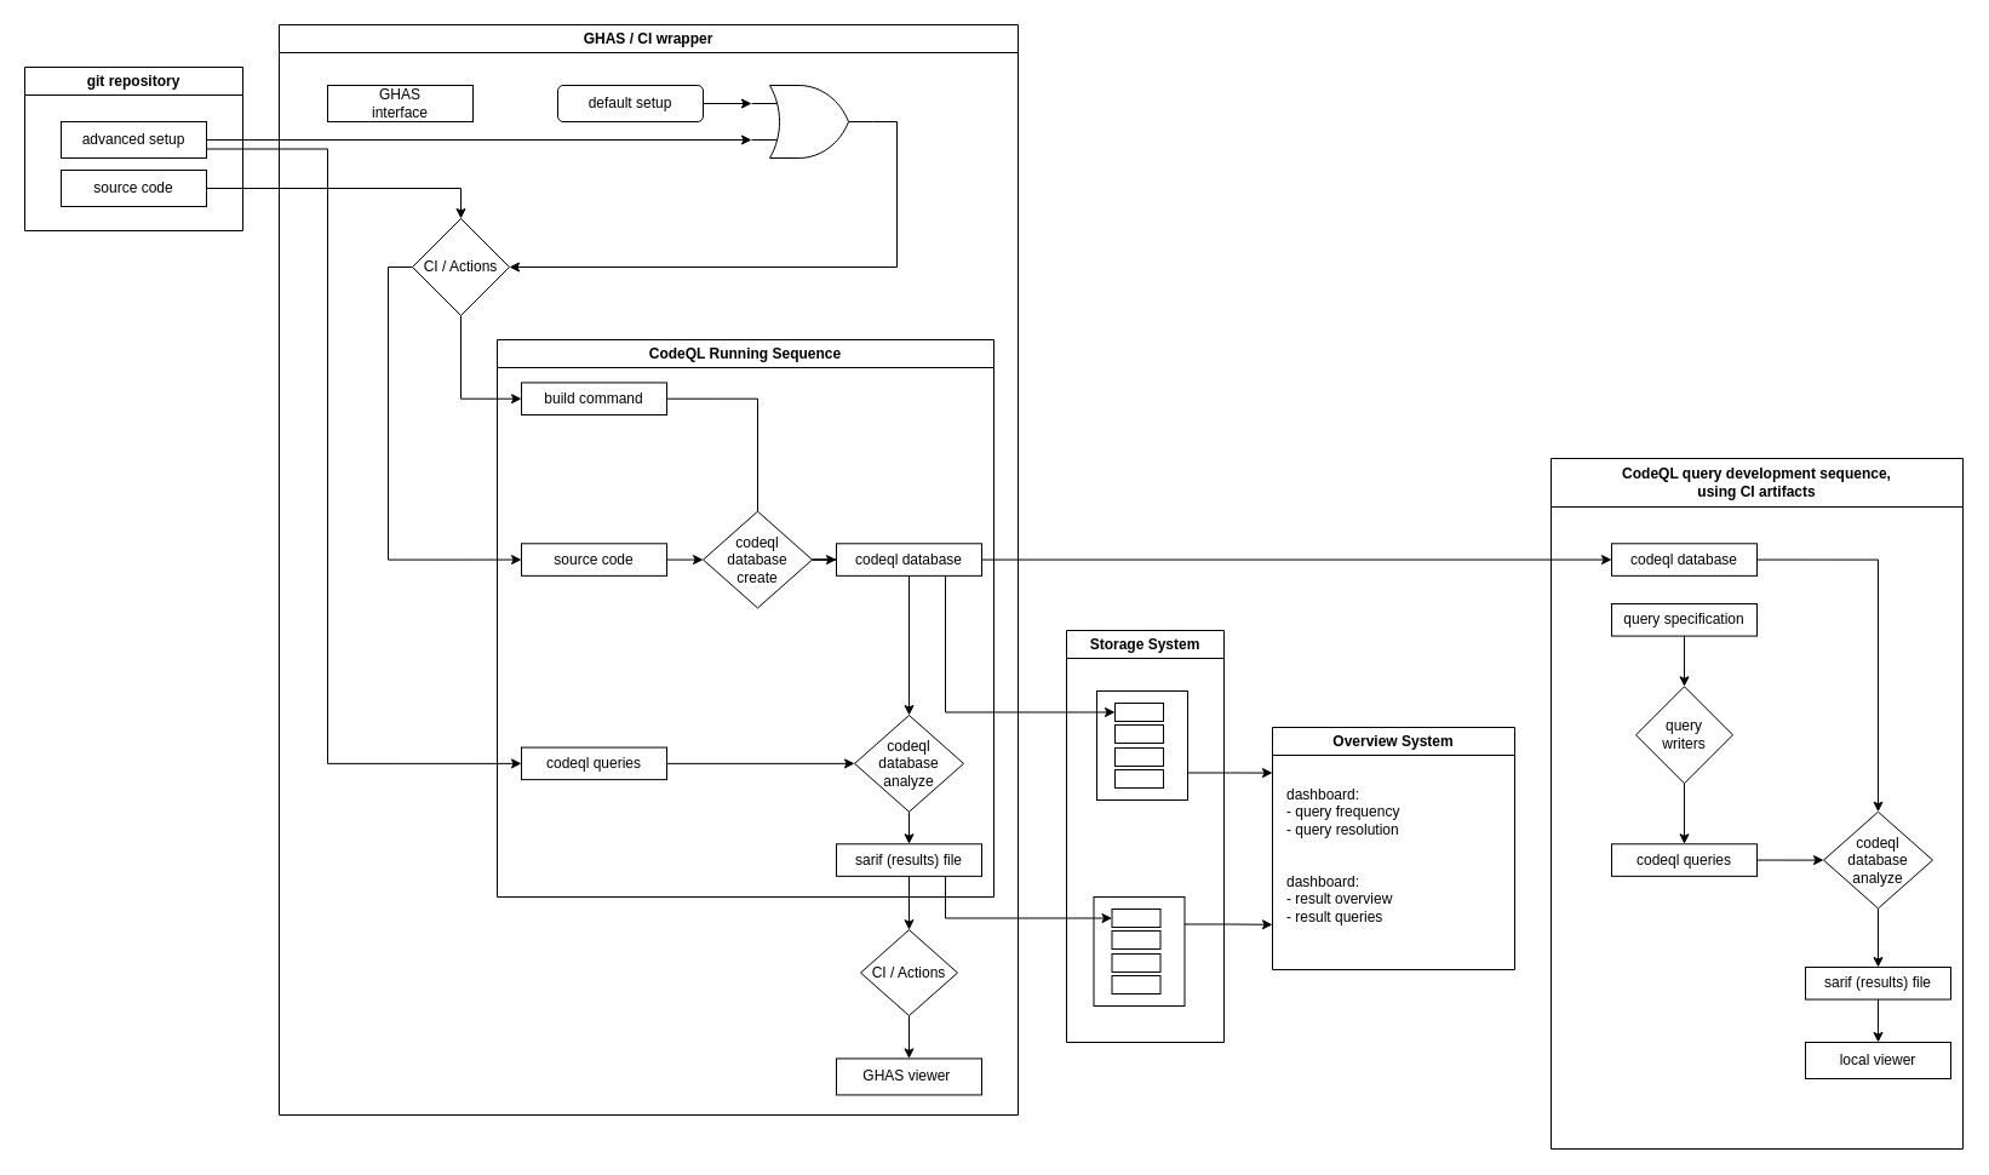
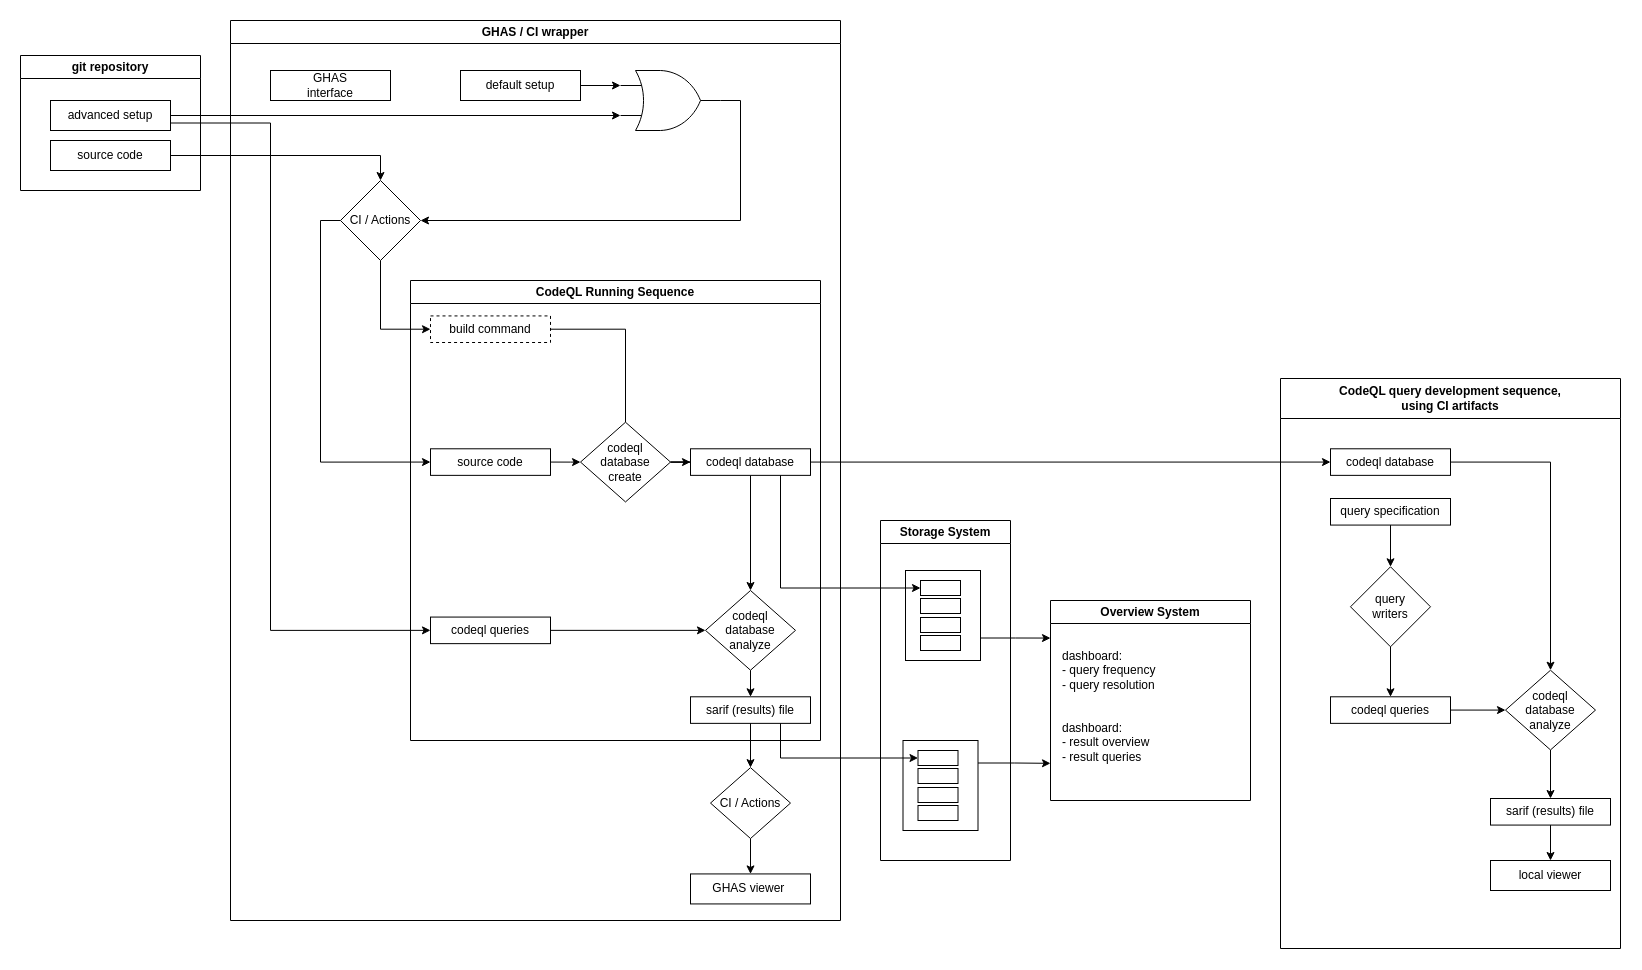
  <mxCell id="0" />
  <mxCell id="1" parent="0" />
  <mxCell id="2" style="edgeStyle=orthogonalEdgeStyle;rounded=0;orthogonalLoop=1;jettySize=auto;html=1;exitX=0;exitY=0.5;exitDx=0;exitDy=0;entryX=0;entryY=0.5;entryDx=0;entryDy=0;" parent="1" source="4" target="20" edge="1"><mxGeometry relative="1" as="geometry" /></mxCell>
  <mxCell id="3" style="edgeStyle=orthogonalEdgeStyle;rounded=0;orthogonalLoop=1;jettySize=auto;html=1;exitX=0.5;exitY=1;exitDx=0;exitDy=0;entryX=0;entryY=0.5;entryDx=0;entryDy=0;" parent="1" source="4" target="32" edge="1"><mxGeometry relative="1" as="geometry" /></mxCell>
  <mxCell id="4" value="CI / Actions" style="rhombus;whiteSpace=wrap;html=1;" parent="1" vertex="1"><mxGeometry x="340" y="180" width="80" height="80" as="geometry" /></mxCell>
  <mxCell id="5" style="edgeStyle=orthogonalEdgeStyle;rounded=0;orthogonalLoop=1;jettySize=auto;html=1;exitX=1;exitY=0.75;exitDx=0;exitDy=0;entryX=0;entryY=0.5;entryDx=0;entryDy=0;" edge="1" parent="1" source="6" target="24"><mxGeometry relative="1" as="geometry"><Array as="points"><mxPoint x="270" y="123" /><mxPoint x="270" y="630" /></Array></mxGeometry></mxCell>
  <mxCell id="6" value="advanced setup" style="rounded=0;whiteSpace=wrap;html=1;resizeWidth=0;" parent="1" vertex="1"><mxGeometry x="50" y="100" width="120" height="30" as="geometry" /></mxCell>
  <mxCell id="7" style="edgeStyle=orthogonalEdgeStyle;rounded=0;orthogonalLoop=1;jettySize=auto;html=1;exitX=1;exitY=0.5;exitDx=0;exitDy=0;exitPerimeter=0;entryX=1;entryY=0.5;entryDx=0;entryDy=0;" parent="1" source="14" target="4" edge="1"><mxGeometry relative="1" as="geometry" /></mxCell>
  <mxCell id="8" style="edgeStyle=orthogonalEdgeStyle;rounded=0;orthogonalLoop=1;jettySize=auto;html=1;exitX=1;exitY=0.5;exitDx=0;exitDy=0;entryX=0;entryY=0.75;entryDx=0;entryDy=0;entryPerimeter=0;" parent="1" source="6" target="14" edge="1"><mxGeometry relative="1" as="geometry" /></mxCell>
  <mxCell id="9" style="edgeStyle=orthogonalEdgeStyle;rounded=0;orthogonalLoop=1;jettySize=auto;html=1;entryX=0.5;entryY=0;entryDx=0;entryDy=0;" parent="1" source="10" target="4" edge="1"><mxGeometry relative="1" as="geometry" /></mxCell>
  <mxCell id="10" value="source code" style="rounded=0;whiteSpace=wrap;html=1;resizeWidth=0;" parent="1" vertex="1"><mxGeometry x="50" y="140" width="120" height="30" as="geometry" /></mxCell>
  <mxCell id="11" value="GHAS / CI wrapper" style="swimlane;whiteSpace=wrap;html=1;" parent="1" vertex="1"><mxGeometry x="230" y="20" width="610" height="900" as="geometry" /></mxCell>
  <mxCell id="12" value="GHAS&lt;div&gt;interface&lt;/div&gt;" style="rounded=0;whiteSpace=wrap;html=1;resizeWidth=0;" parent="11" vertex="1"><mxGeometry x="40.0" y="49.999" width="120" height="30" as="geometry" /></mxCell>
- <mxCell id="13" value="default setup" style="whiteSpace=wrap;html=1;resizeWidth=0;rounded=1;" parent="11" vertex="1"><mxGeometry x="230" y="50" width="120" height="30" as="geometry" /></mxCell>
+ <mxCell id="13" value="default setup" style="rounded=0;whiteSpace=wrap;html=1;resizeWidth=0;" parent="11" vertex="1"><mxGeometry x="230" y="50" width="120" height="30" as="geometry" /></mxCell>
  <mxCell id="14" value="" style="verticalLabelPosition=bottom;shadow=0;dashed=0;align=center;html=1;verticalAlign=top;shape=mxgraph.electrical.logic_gates.logic_gate;operation=or;" parent="11" vertex="1"><mxGeometry x="390" y="50" width="100" height="60" as="geometry" /></mxCell>
  <mxCell id="15" style="edgeStyle=orthogonalEdgeStyle;rounded=0;orthogonalLoop=1;jettySize=auto;html=1;exitX=1;exitY=0.5;exitDx=0;exitDy=0;entryX=0;entryY=0.25;entryDx=0;entryDy=0;entryPerimeter=0;" parent="11" source="13" target="14" edge="1"><mxGeometry relative="1" as="geometry" /></mxCell>
  <mxCell id="16" value="CodeQL Running Sequence" style="swimlane;whiteSpace=wrap;html=1;container=1;" parent="1" vertex="1"><mxGeometry x="410" y="280" width="410" height="460" as="geometry"><mxRectangle x="200" y="280" width="140" height="30" as="alternateBounds" /></mxGeometry></mxCell>
  <mxCell id="17" value="GHAS viewer&amp;nbsp;" style="rounded=0;whiteSpace=wrap;html=1;resizeWidth=0;" parent="16" vertex="1"><mxGeometry x="280.0" y="593.429" width="120" height="30" as="geometry" /></mxCell>
  <mxCell id="18" style="edgeStyle=orthogonalEdgeStyle;rounded=0;orthogonalLoop=1;jettySize=auto;html=1;exitX=0.5;exitY=1;exitDx=0;exitDy=0;entryX=0.5;entryY=0;entryDx=0;entryDy=0;" parent="16" source="30" target="17" edge="1"><mxGeometry relative="1" as="geometry" /></mxCell>
  <mxCell id="19" style="edgeStyle=orthogonalEdgeStyle;rounded=0;orthogonalLoop=1;jettySize=auto;html=1;exitX=1;exitY=0.5;exitDx=0;exitDy=0;" parent="16" source="20" target="26" edge="1"><mxGeometry relative="1" as="geometry" /></mxCell>
  <mxCell id="20" value="source code" style="rounded=0;whiteSpace=wrap;html=1;resizeWidth=0;" parent="16" vertex="1"><mxGeometry x="20.0" y="168.286" width="120" height="26.571" as="geometry" /></mxCell>
  <mxCell id="21" style="edgeStyle=orthogonalEdgeStyle;rounded=0;orthogonalLoop=1;jettySize=auto;html=1;exitX=0.5;exitY=1;exitDx=0;exitDy=0;entryX=0.5;entryY=0;entryDx=0;entryDy=0;" parent="16" source="22" target="28" edge="1"><mxGeometry relative="1" as="geometry" /></mxCell>
  <mxCell id="22" value="codeql database" style="rounded=0;whiteSpace=wrap;html=1;resizeWidth=0;" parent="16" vertex="1"><mxGeometry x="280.0" y="168.286" width="120" height="26.571" as="geometry" /></mxCell>
  <mxCell id="23" style="edgeStyle=orthogonalEdgeStyle;rounded=0;orthogonalLoop=1;jettySize=auto;html=1;exitX=1;exitY=0.5;exitDx=0;exitDy=0;entryX=0;entryY=0.5;entryDx=0;entryDy=0;" parent="16" source="24" target="28" edge="1"><mxGeometry relative="1" as="geometry" /></mxCell>
  <mxCell id="24" value="codeql queries" style="rounded=0;whiteSpace=wrap;html=1;resizeWidth=0;" parent="16" vertex="1"><mxGeometry x="20.0" y="336.571" width="120" height="26.571" as="geometry" /></mxCell>
  <mxCell id="25" style="edgeStyle=orthogonalEdgeStyle;rounded=0;orthogonalLoop=1;jettySize=auto;html=1;exitX=1;exitY=0.5;exitDx=0;exitDy=0;" parent="16" source="26" target="22" edge="1"><mxGeometry relative="1" as="geometry" /></mxCell>
  <mxCell id="26" value="codeql&lt;div&gt;database&lt;/div&gt;&lt;div&gt;create&lt;/div&gt;" style="rhombus;whiteSpace=wrap;html=1;" parent="16" vertex="1"><mxGeometry x="170.0" y="141.714" width="90.0" height="79.714" as="geometry" /></mxCell>
  <mxCell id="27" style="edgeStyle=orthogonalEdgeStyle;rounded=0;orthogonalLoop=1;jettySize=auto;html=1;exitX=0.5;exitY=1;exitDx=0;exitDy=0;entryX=0.5;entryY=0;entryDx=0;entryDy=0;" parent="16" source="28" target="29" edge="1"><mxGeometry relative="1" as="geometry" /></mxCell>
  <mxCell id="28" value="codeql&lt;div&gt;database&lt;/div&gt;&lt;div&gt;analyze&lt;/div&gt;" style="rhombus;whiteSpace=wrap;html=1;" parent="16" vertex="1"><mxGeometry x="295" y="310" width="90.0" height="79.714" as="geometry" /></mxCell>
  <mxCell id="29" value="sarif (results) file" style="rounded=0;whiteSpace=wrap;html=1;resizeWidth=0;" parent="16" vertex="1"><mxGeometry x="280.0" y="416.286" width="120" height="26.571" as="geometry" /></mxCell>
  <mxCell id="30" value="CI / Actions" style="rhombus;whiteSpace=wrap;html=1;" parent="16" vertex="1"><mxGeometry x="300.0" y="487.143" width="80.0" height="70.857" as="geometry" /></mxCell>
  <mxCell id="31" style="edgeStyle=orthogonalEdgeStyle;rounded=0;orthogonalLoop=1;jettySize=auto;html=1;exitX=0.5;exitY=1;exitDx=0;exitDy=0;entryX=0.5;entryY=0;entryDx=0;entryDy=0;" parent="16" source="29" target="30" edge="1"><mxGeometry relative="1" as="geometry" /></mxCell>
- <mxCell id="32" value="build command" style="rounded=0;whiteSpace=wrap;html=1;" parent="16" vertex="1"><mxGeometry x="20" y="35.429" width="120.0" height="26.571" as="geometry" /></mxCell>
+ <mxCell id="32" value="build command" style="rounded=0;whiteSpace=wrap;html=1;dashed=1;" parent="16" vertex="1"><mxGeometry x="20" y="35.429" width="120.0" height="26.571" as="geometry" /></mxCell>
  <mxCell id="33" style="edgeStyle=orthogonalEdgeStyle;rounded=0;orthogonalLoop=1;jettySize=auto;html=1;exitX=1;exitY=0.5;exitDx=0;exitDy=0;entryX=0.5;entryY=0;entryDx=0;entryDy=0;endArrow=none;" parent="16" source="32" target="26" edge="1"><mxGeometry relative="1" as="geometry" /></mxCell>
  <mxCell id="34" value="git repository" style="swimlane;whiteSpace=wrap;html=1;" parent="1" vertex="1"><mxGeometry x="20" y="55" width="180" height="135" as="geometry" /></mxCell>
  <mxCell id="35" value="CodeQL query development sequence,&lt;div&gt;using CI artifacts&lt;/div&gt;" style="swimlane;whiteSpace=wrap;html=1;startSize=40;" parent="1" vertex="1"><mxGeometry x="1280" y="378" width="340" height="570" as="geometry" /></mxCell>
  <mxCell id="36" style="edgeStyle=orthogonalEdgeStyle;rounded=0;orthogonalLoop=1;jettySize=auto;html=1;exitX=1;exitY=0.5;exitDx=0;exitDy=0;entryX=0.5;entryY=0;entryDx=0;entryDy=0;" parent="35" source="37" target="45" edge="1"><mxGeometry relative="1" as="geometry" /></mxCell>
  <mxCell id="37" value="codeql database" style="rounded=0;whiteSpace=wrap;html=1;resizeWidth=0;" parent="35" vertex="1"><mxGeometry x="50" y="70.286" width="120" height="26.571" as="geometry" /></mxCell>
  <mxCell id="38" style="edgeStyle=orthogonalEdgeStyle;rounded=0;orthogonalLoop=1;jettySize=auto;html=1;exitX=0.5;exitY=1;exitDx=0;exitDy=0;entryX=0.5;entryY=0;entryDx=0;entryDy=0;" parent="35" source="39" target="41" edge="1"><mxGeometry relative="1" as="geometry" /></mxCell>
  <mxCell id="39" value="query specification" style="rounded=0;whiteSpace=wrap;html=1;resizeWidth=0;" parent="35" vertex="1"><mxGeometry x="50" y="120.001" width="120" height="26.571" as="geometry" /></mxCell>
  <mxCell id="40" style="edgeStyle=orthogonalEdgeStyle;rounded=0;orthogonalLoop=1;jettySize=auto;html=1;exitX=0.5;exitY=1;exitDx=0;exitDy=0;" parent="35" source="41" target="43" edge="1"><mxGeometry relative="1" as="geometry" /></mxCell>
  <mxCell id="41" value="query&lt;div&gt;writers&lt;/div&gt;" style="rhombus;whiteSpace=wrap;html=1;" parent="35" vertex="1"><mxGeometry x="70" y="188.29" width="80" height="80" as="geometry" /></mxCell>
  <mxCell id="42" style="edgeStyle=orthogonalEdgeStyle;rounded=0;orthogonalLoop=1;jettySize=auto;html=1;exitX=1;exitY=0.5;exitDx=0;exitDy=0;entryX=0;entryY=0.5;entryDx=0;entryDy=0;" parent="35" source="43" target="45" edge="1"><mxGeometry relative="1" as="geometry" /></mxCell>
  <mxCell id="43" value="codeql queries" style="rounded=0;whiteSpace=wrap;html=1;resizeWidth=0;" parent="35" vertex="1"><mxGeometry x="50" y="318.29" width="120" height="26.57" as="geometry" /></mxCell>
  <mxCell id="44" style="edgeStyle=orthogonalEdgeStyle;rounded=0;orthogonalLoop=1;jettySize=auto;html=1;exitX=0.5;exitY=1;exitDx=0;exitDy=0;entryX=0.5;entryY=0;entryDx=0;entryDy=0;" parent="35" source="45" target="47" edge="1"><mxGeometry relative="1" as="geometry" /></mxCell>
  <mxCell id="45" value="codeql&lt;div&gt;database&lt;/div&gt;&lt;div&gt;analyze&lt;/div&gt;" style="rhombus;whiteSpace=wrap;html=1;" parent="35" vertex="1"><mxGeometry x="225" y="291.72" width="90.0" height="79.714" as="geometry" /></mxCell>
  <mxCell id="46" style="edgeStyle=orthogonalEdgeStyle;rounded=0;orthogonalLoop=1;jettySize=auto;html=1;exitX=0.5;exitY=1;exitDx=0;exitDy=0;" parent="35" source="47" target="48" edge="1"><mxGeometry relative="1" as="geometry" /></mxCell>
  <mxCell id="47" value="sarif (results) file" style="rounded=0;whiteSpace=wrap;html=1;resizeWidth=0;" parent="35" vertex="1"><mxGeometry x="210" y="419.996" width="120" height="26.571" as="geometry" /></mxCell>
  <mxCell id="48" value="local viewer" style="rounded=0;whiteSpace=wrap;html=1;resizeWidth=0;" parent="35" vertex="1"><mxGeometry x="210" y="482" width="120" height="30" as="geometry" /></mxCell>
  <mxCell id="49" style="edgeStyle=orthogonalEdgeStyle;rounded=0;orthogonalLoop=1;jettySize=auto;html=1;exitX=1;exitY=0.5;exitDx=0;exitDy=0;entryX=0;entryY=0.5;entryDx=0;entryDy=0;" parent="1" source="22" target="37" edge="1"><mxGeometry relative="1" as="geometry" /></mxCell>
  <mxCell id="50" value="Storage System" style="swimlane;whiteSpace=wrap;html=1;" parent="1" vertex="1"><mxGeometry x="880" y="520" width="130" height="340" as="geometry" /></mxCell>
  <mxCell id="51" style="edgeStyle=orthogonalEdgeStyle;rounded=0;orthogonalLoop=1;jettySize=auto;html=1;exitX=1;exitY=0.75;exitDx=0;exitDy=0;" parent="50" source="52" edge="1"><mxGeometry relative="1" as="geometry"><mxPoint x="170" y="117.579" as="targetPoint" /></mxGeometry></mxCell>
  <mxCell id="52" value="" style="rounded=0;whiteSpace=wrap;html=1;" parent="50" vertex="1"><mxGeometry x="25" y="50" width="75" height="90" as="geometry" /></mxCell>
  <mxCell id="53" value="" style="rounded=0;whiteSpace=wrap;html=1;" parent="50" vertex="1"><mxGeometry x="40" y="60" width="40" height="15" as="geometry" /></mxCell>
  <mxCell id="54" value="" style="rounded=0;whiteSpace=wrap;html=1;" parent="50" vertex="1"><mxGeometry x="40" y="78" width="40" height="15" as="geometry" /></mxCell>
  <mxCell id="55" value="" style="rounded=0;whiteSpace=wrap;html=1;" parent="50" vertex="1"><mxGeometry x="40" y="97" width="40" height="15" as="geometry" /></mxCell>
  <mxCell id="56" value="" style="rounded=0;whiteSpace=wrap;html=1;" parent="50" vertex="1"><mxGeometry x="40" y="115" width="40" height="15" as="geometry" /></mxCell>
  <mxCell id="57" style="edgeStyle=orthogonalEdgeStyle;rounded=0;orthogonalLoop=1;jettySize=auto;html=1;exitX=1;exitY=0.25;exitDx=0;exitDy=0;" parent="50" source="58" edge="1"><mxGeometry relative="1" as="geometry"><mxPoint x="170" y="242.842" as="targetPoint" /></mxGeometry></mxCell>
  <mxCell id="58" value="" style="rounded=0;whiteSpace=wrap;html=1;" parent="50" vertex="1"><mxGeometry x="22.5" y="220" width="75" height="90" as="geometry" /></mxCell>
  <mxCell id="59" value="" style="rounded=0;whiteSpace=wrap;html=1;" parent="50" vertex="1"><mxGeometry x="37.5" y="230" width="40" height="15" as="geometry" /></mxCell>
  <mxCell id="60" value="" style="rounded=0;whiteSpace=wrap;html=1;" parent="50" vertex="1"><mxGeometry x="37.5" y="248" width="40" height="15" as="geometry" /></mxCell>
  <mxCell id="61" value="" style="rounded=0;whiteSpace=wrap;html=1;" parent="50" vertex="1"><mxGeometry x="37.5" y="267" width="40" height="15" as="geometry" /></mxCell>
  <mxCell id="62" value="" style="rounded=0;whiteSpace=wrap;html=1;" parent="50" vertex="1"><mxGeometry x="37.5" y="285" width="40" height="15" as="geometry" /></mxCell>
  <mxCell id="63" style="edgeStyle=orthogonalEdgeStyle;rounded=0;orthogonalLoop=1;jettySize=auto;html=1;exitX=0.75;exitY=1;exitDx=0;exitDy=0;entryX=0;entryY=0.5;entryDx=0;entryDy=0;" parent="1" source="22" target="53" edge="1"><mxGeometry relative="1" as="geometry" /></mxCell>
  <mxCell id="64" style="edgeStyle=orthogonalEdgeStyle;rounded=0;orthogonalLoop=1;jettySize=auto;html=1;exitX=0.75;exitY=1;exitDx=0;exitDy=0;entryX=0;entryY=0.5;entryDx=0;entryDy=0;" parent="1" source="29" target="59" edge="1"><mxGeometry relative="1" as="geometry" /></mxCell>
  <mxCell id="65" value="Overview System" style="swimlane;whiteSpace=wrap;html=1;" parent="1" vertex="1"><mxGeometry x="1050" y="600" width="200" height="200" as="geometry" /></mxCell>
  <mxCell id="66" value="dashboard:&lt;div&gt;- query frequency&lt;/div&gt;&lt;div&gt;- query resolution&lt;/div&gt;" style="text;html=1;align=left;verticalAlign=middle;whiteSpace=wrap;rounded=0;" parent="65" vertex="1"><mxGeometry x="10" y="50" width="100" height="40" as="geometry" /></mxCell>
  <mxCell id="67" value="dashboard:&lt;div&gt;- result overview&lt;/div&gt;&lt;div&gt;- result queries&lt;/div&gt;&lt;div&gt;&lt;br&gt;&lt;/div&gt;" style="text;html=1;align=left;verticalAlign=middle;whiteSpace=wrap;rounded=0;" parent="65" vertex="1"><mxGeometry x="10" y="120.0" width="100" height="57" as="geometry" /></mxCell>
